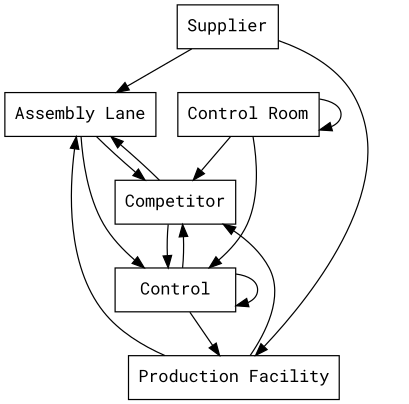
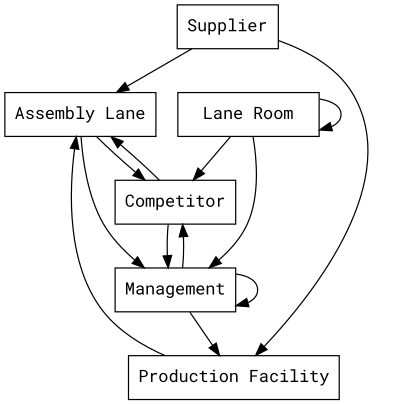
  digraph {
    fontname="Roboto Mono"
    node [fontname="Roboto Mono" shape=box]
    edge [fontname="Roboto Mono"]
    Supplier
    "Assembly Lane"
    "Production Facility"
    Competitor
-   Management [label=Control]
-   "Control Room"
+   Management
+   "Control Room" [label="Lane Room"]
    Supplier -> "Assembly Lane"
    Supplier -> "Production Facility"
    "Assembly Lane" -> Competitor
    "Assembly Lane" -> Management
    "Production Facility" -> "Assembly Lane"
-   "Production Facility" -> Competitor
    Competitor -> "Assembly Lane"
    Competitor -> Management
    Management -> "Production Facility"
    Management -> Competitor
    Management -> Management
    "Control Room" -> Competitor
    "Control Room" -> Management
    "Control Room" -> "Control Room"
  }
